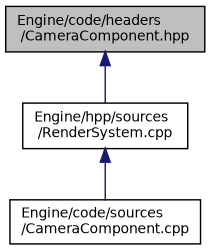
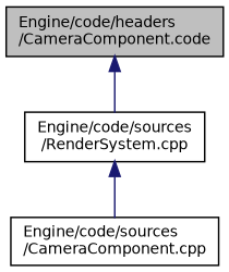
  digraph {
    node [color=black fillcolor=white fontname=Helvetica fontsize=10 shape=record style=filled]
    edge [color=midnightblue dir=back fontname=Helvetica fontsize=10 labelfontname=Helvetica labelfontsize=10 style=solid]
-   n1 [fillcolor=grey75 fontcolor=black height=0.2 label="Engine/code/headers\l/CameraComponent.hpp" width=0.4]
-   n2 [height=0.2 label="Engine/hpp/sources\l/RenderSystem.cpp" width=0.4]
+   n1 [fillcolor=grey75 fontcolor=black height=0.2 label="Engine/code/headers\l/CameraComponent.code" width=0.4]
+   n2 [height=0.2 label="Engine/code/sources\l/RenderSystem.cpp" width=0.4]
    n3 [height=0.2 label="Engine/code/sources\l/CameraComponent.cpp" width=0.4]
    n1 -> n2
    n2 -> n3
  }
